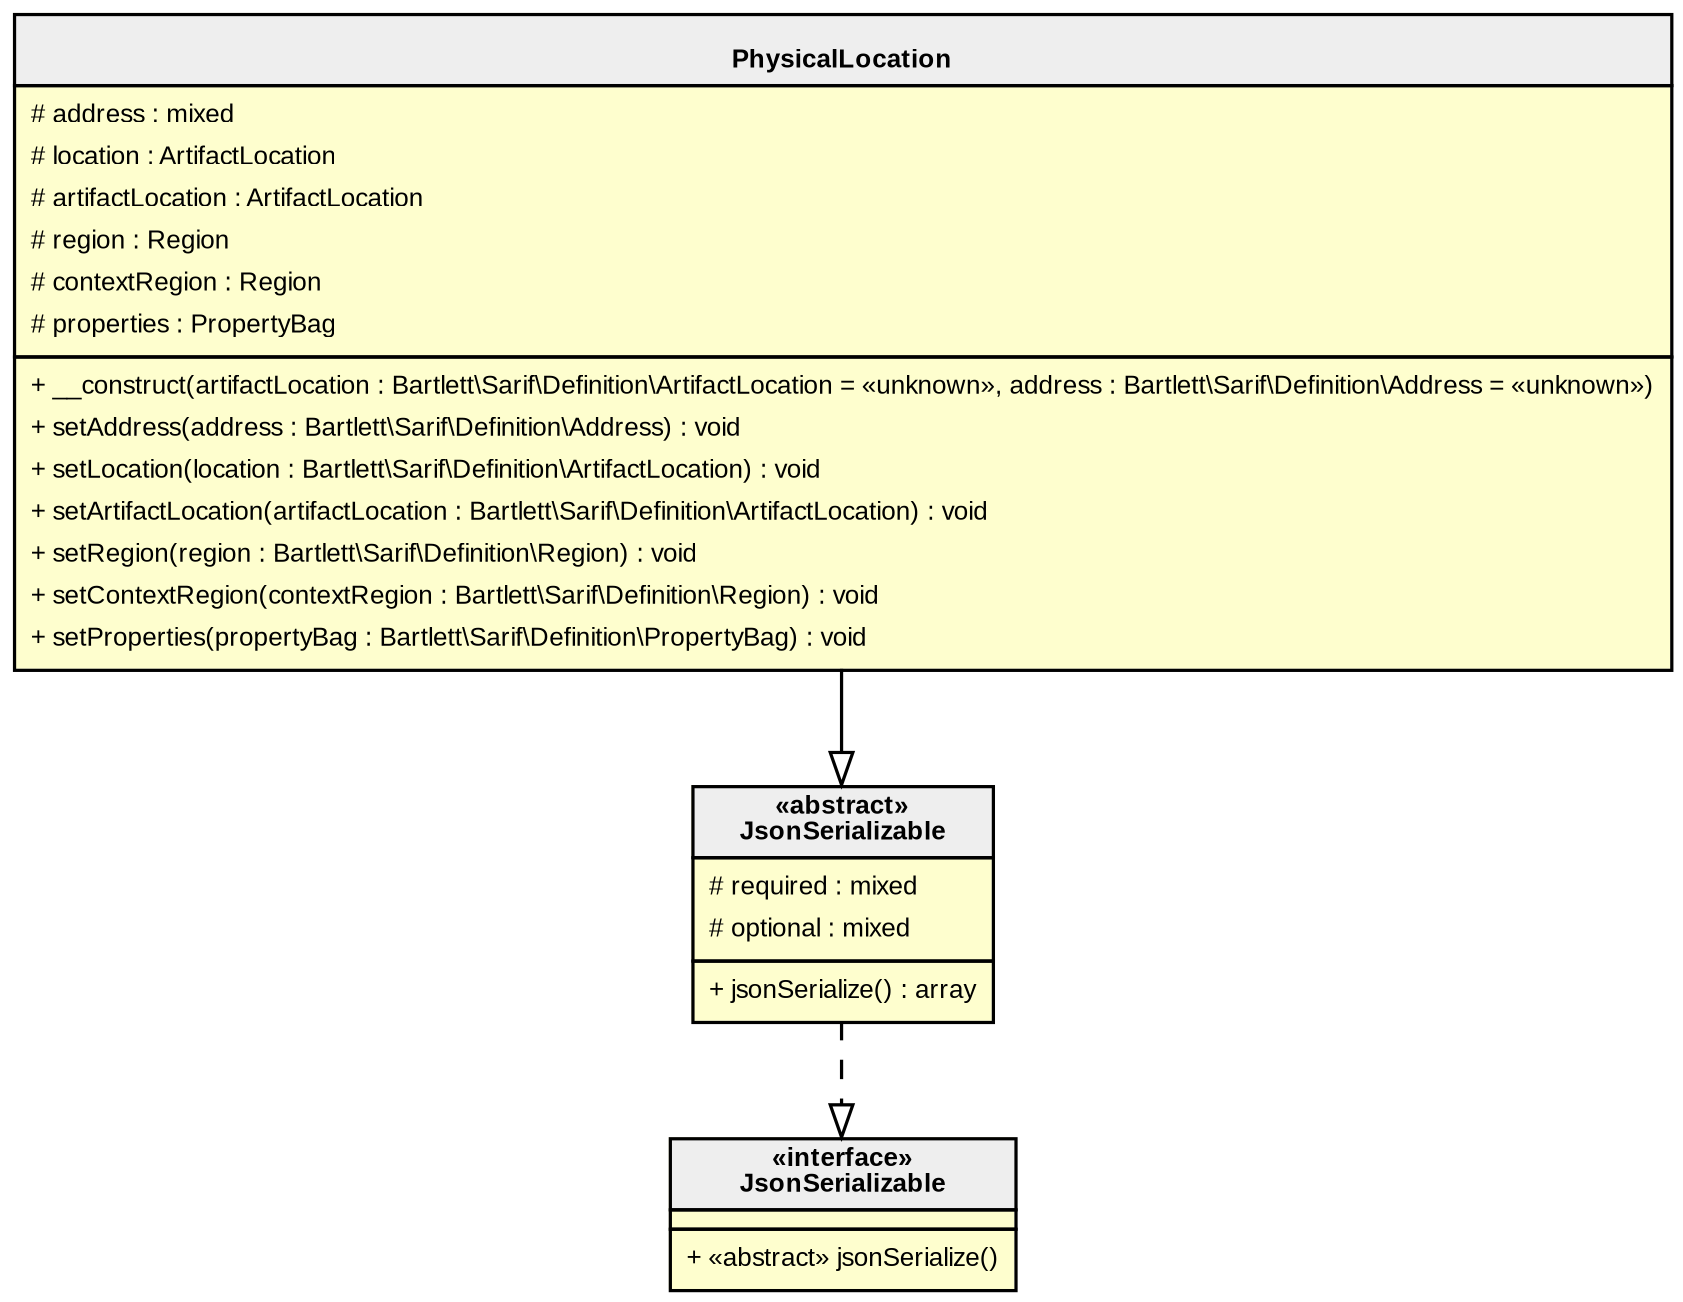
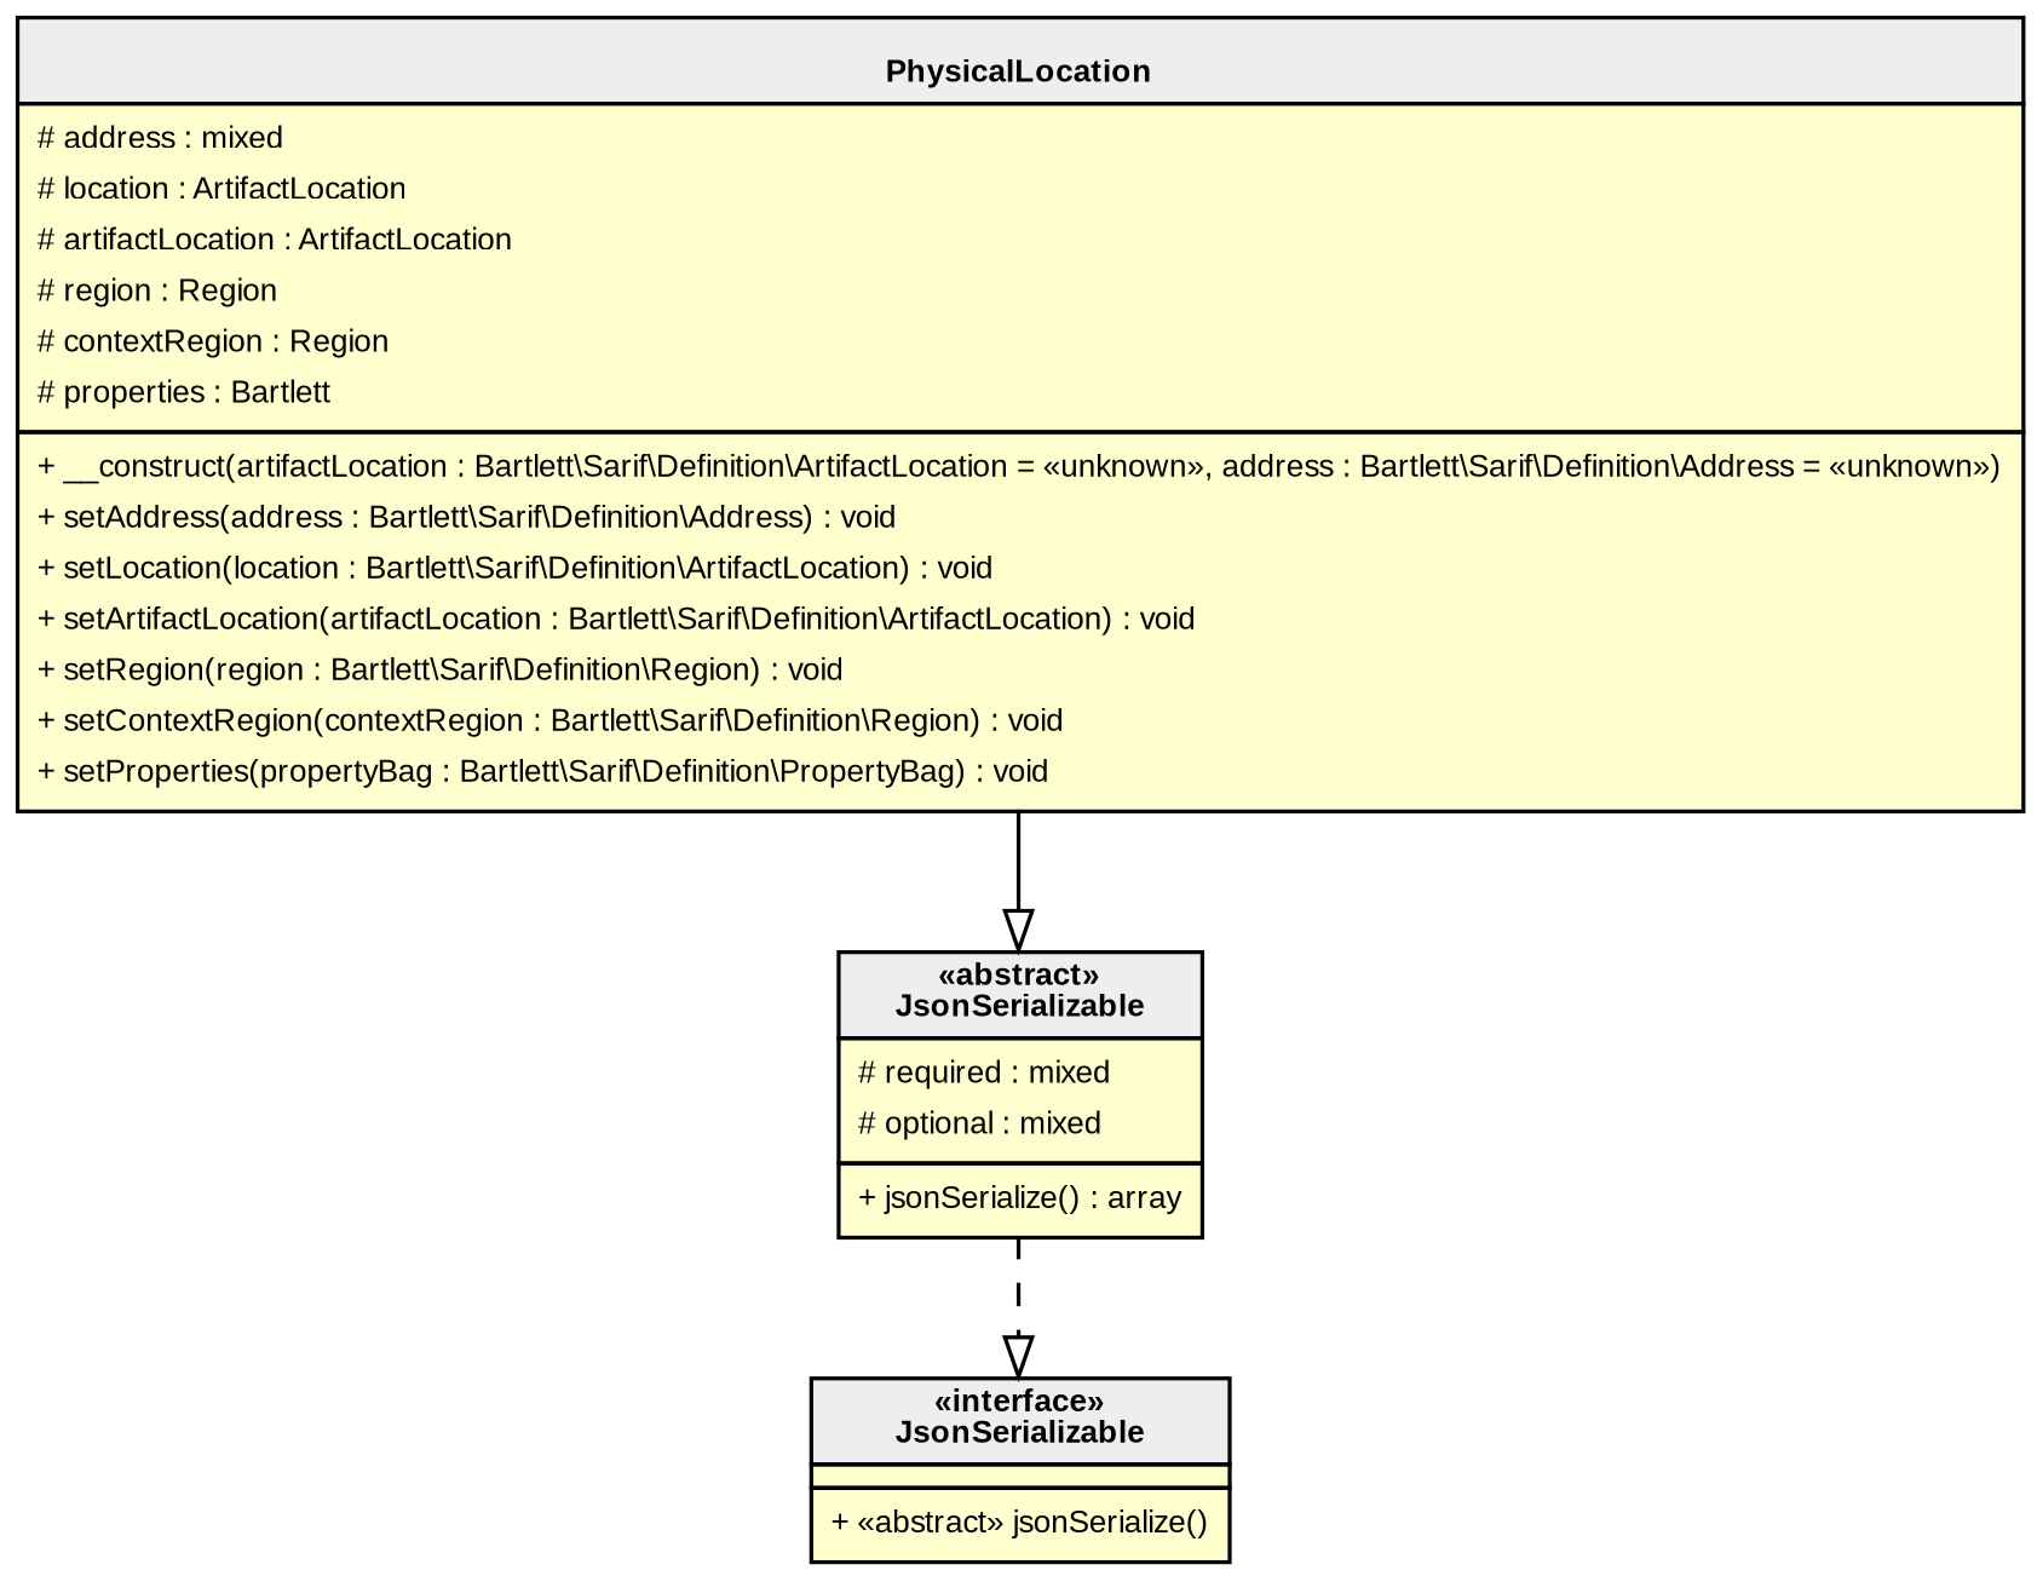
  digraph {
    rankdir=TB
    fontname="Liberation Sans"
    node [fillcolor="#FEFECE" fontname="Liberation Sans" fontsize=8 margin=0 shape=none style=filled]
    edge [arrowhead=empty fontname="Liberation Sans" fontsize=8]
    n1 [label=< <table cellspacing="0" border="0" cellborder="1">     <tr><td bgcolor="#eeeeee"><b>«abstract»<br/>JsonSerializable</b></td></tr>     <tr><td><table border="0" cellspacing="0" cellpadding="2">     <tr><td align="left"># required : mixed</td></tr>     <tr><td align="left"># optional : mixed</td></tr> </table></td></tr>     <tr><td><table border="0" cellspacing="0" cellpadding="2">     <tr><td align="left">+ jsonSerialize() : array</td></tr> </table></td></tr> </table>>]
-   n2 [label=< <table cellspacing="0" border="0" cellborder="1">     <tr><td bgcolor="#eeeeee"><b><br/>PhysicalLocation</b></td></tr>     <tr><td><table border="0" cellspacing="0" cellpadding="2">     <tr><td align="left"># address : mixed</td></tr>     <tr><td align="left"># location : ArtifactLocation</td></tr>     <tr><td align="left"># artifactLocation : ArtifactLocation</td></tr>     <tr><td align="left"># region : Region</td></tr>     <tr><td align="left"># contextRegion : Region</td></tr>     <tr><td align="left"># properties : PropertyBag</td></tr> </table></td></tr>     <tr><td><table border="0" cellspacing="0" cellpadding="2">     <tr><td align="left">+ __construct(artifactLocation : Bartlett\\Sarif\\Definition\\ArtifactLocation = «unknown», address : Bartlett\\Sarif\\Definition\\Address = «unknown»)</td></tr>     <tr><td align="left">+ setAddress(address : Bartlett\\Sarif\\Definition\\Address) : void</td></tr>     <tr><td align="left">+ setLocation(location : Bartlett\\Sarif\\Definition\\ArtifactLocation) : void</td></tr>     <tr><td align="left">+ setArtifactLocation(artifactLocation : Bartlett\\Sarif\\Definition\\ArtifactLocation) : void</td></tr>     <tr><td align="left">+ setRegion(region : Bartlett\\Sarif\\Definition\\Region) : void</td></tr>     <tr><td align="left">+ setContextRegion(contextRegion : Bartlett\\Sarif\\Definition\\Region) : void</td></tr>     <tr><td align="left">+ setProperties(propertyBag : Bartlett\\Sarif\\Definition\\PropertyBag) : void</td></tr> </table></td></tr> </table>>]
+   n2 [label=< <table cellspacing="0" border="0" cellborder="1">     <tr><td bgcolor="#eeeeee"><b><br/>PhysicalLocation</b></td></tr>     <tr><td><table border="0" cellspacing="0" cellpadding="2">     <tr><td align="left"># address : mixed</td></tr>     <tr><td align="left"># location : ArtifactLocation</td></tr>     <tr><td align="left"># artifactLocation : ArtifactLocation</td></tr>     <tr><td align="left"># region : Region</td></tr>     <tr><td align="left"># contextRegion : Region</td></tr>     <tr><td align="left"># properties : Bartlett</td></tr> </table></td></tr>     <tr><td><table border="0" cellspacing="0" cellpadding="2">     <tr><td align="left">+ __construct(artifactLocation : Bartlett\\Sarif\\Definition\\ArtifactLocation = «unknown», address : Bartlett\\Sarif\\Definition\\Address = «unknown»)</td></tr>     <tr><td align="left">+ setAddress(address : Bartlett\\Sarif\\Definition\\Address) : void</td></tr>     <tr><td align="left">+ setLocation(location : Bartlett\\Sarif\\Definition\\ArtifactLocation) : void</td></tr>     <tr><td align="left">+ setArtifactLocation(artifactLocation : Bartlett\\Sarif\\Definition\\ArtifactLocation) : void</td></tr>     <tr><td align="left">+ setRegion(region : Bartlett\\Sarif\\Definition\\Region) : void</td></tr>     <tr><td align="left">+ setContextRegion(contextRegion : Bartlett\\Sarif\\Definition\\Region) : void</td></tr>     <tr><td align="left">+ setProperties(propertyBag : Bartlett\\Sarif\\Definition\\PropertyBag) : void</td></tr> </table></td></tr> </table>>]
    n3 [label=< <table cellspacing="0" border="0" cellborder="1">     <tr><td bgcolor="#eeeeee"><b>«interface»<br/>JsonSerializable</b></td></tr>     <tr><td></td></tr>     <tr><td><table border="0" cellspacing="0" cellpadding="2">     <tr><td align="left">+ «abstract» jsonSerialize()</td></tr> </table></td></tr> </table>>]
    subgraph sub_1 {
      bgcolor=Bisque
      label="Bartlett\\Sarif\\Internal"
      n1
    }
    subgraph sub_2 {
      bgcolor=BurlyWood
      label="Bartlett\\Sarif\\Definition"
      n2
    }
    subgraph sub_3 {
      label=0
      n3
    }
    n1 -> n3 [style=dashed]
    n2 -> n1 [style=filled]
  }
